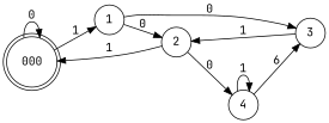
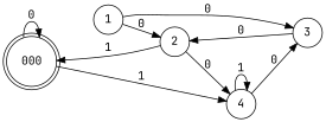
  digraph {
    fontname="JetBrains Mono"
    rankdir=LR
    node [fontname="JetBrains Mono" shape=circle]
    edge [fontname="JetBrains Mono"]
    n1 [label=000 shape=doublecircle]
    1
    2
    3
    4
    n1 -> n1 [label=0]
-   n1 -> 1 [label=1]
+   n1 -> 4 [label=1]
    1 -> 2 [label=0]
    1 -> 3 [label=0]
    2 -> n1 [label=1]
    2 -> 4 [label=0]
-   3 -> 2 [label=1]
-   4 -> 3 [label=6]
+   3 -> 2 [label=0]
+   4 -> 3 [label=0]
    4 -> 4 [label=1]
  }
